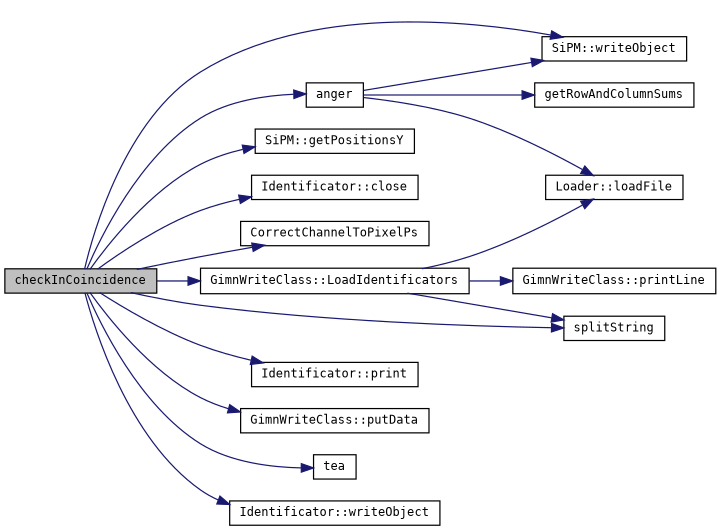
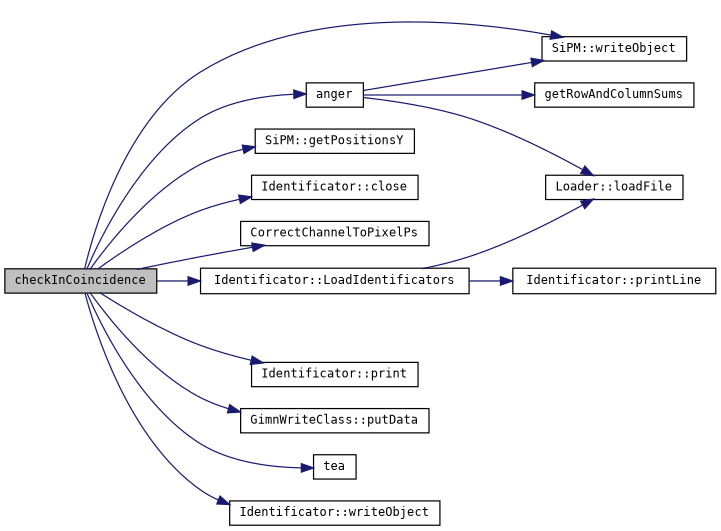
  digraph {
    fontname="DejaVu Sans Mono"
    rankdir=LR
    node [color=black fillcolor=white fontname="DejaVu Sans Mono" fontsize=10 shape=record style=filled]
    edge [color=midnightblue fontname="DejaVu Sans Mono" fontsize=10 labelfontname=Helvetica labelfontsize=10 style=solid]
    n1 [fillcolor=grey75 fontcolor=black height=0.2 label=checkInCoincidence width=0.4]
    n2 [height=0.2 label=anger width=0.4]
    n3 [height=0.2 label="SiPM::writeObject" width=0.4]
    n4 [height=0.2 label="SiPM::getPositionsY" width=0.4]
    n5 [height=0.2 label="Identificator::close" width=0.4]
    n6 [height=0.2 label=CorrectChannelToPixelPs width=0.4]
-   n7 [height=0.2 label="GimnWriteClass::LoadIdentificators" width=0.4]
-   n8 [height=0.2 label=splitString width=0.4]
+   n7 [height=0.2 label="Identificator::LoadIdentificators" width=0.4]
    n9 [height=0.2 label="Identificator::print" width=0.4]
    n10 [height=0.2 label="GimnWriteClass::putData" width=0.4]
    n11 [height=0.2 label=tea width=0.4]
    n12 [height=0.2 label="Identificator::writeObject" width=0.4]
    n13 [height=0.2 label=getRowAndColumnSums width=0.4]
    n14 [height=0.2 label="Loader::loadFile" width=0.4]
-   n15 [height=0.2 label="GimnWriteClass::printLine" width=0.4]
+   n15 [height=0.2 label="Identificator::printLine" width=0.4]
    n1 -> n2
    n1 -> n3
    n1 -> n4
    n1 -> n5
    n1 -> n6
    n1 -> n7
-   n1 -> n8
    n1 -> n9
    n1 -> n10
    n1 -> n11
    n1 -> n12
    n2 -> n3
    n2 -> n13
    n2 -> n14
-   n7 -> n8
    n7 -> n14
    n7 -> n15
  }
